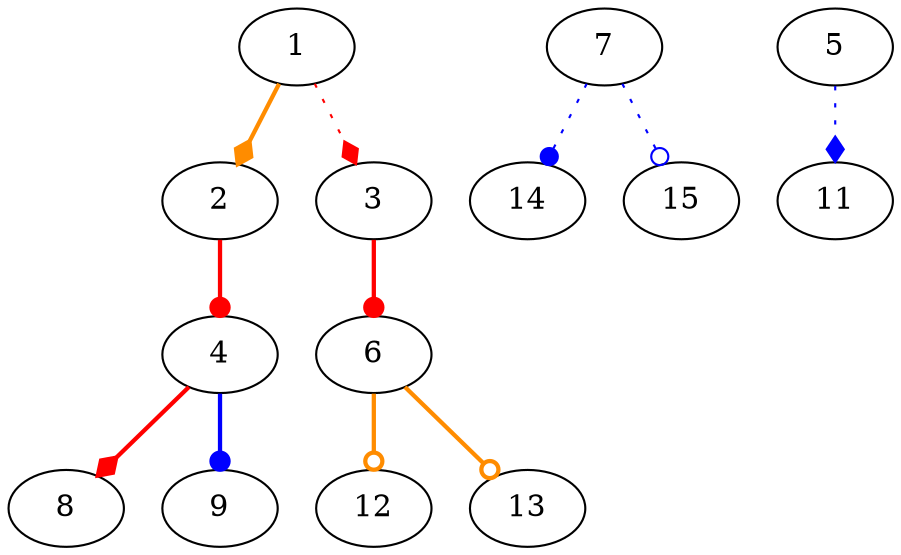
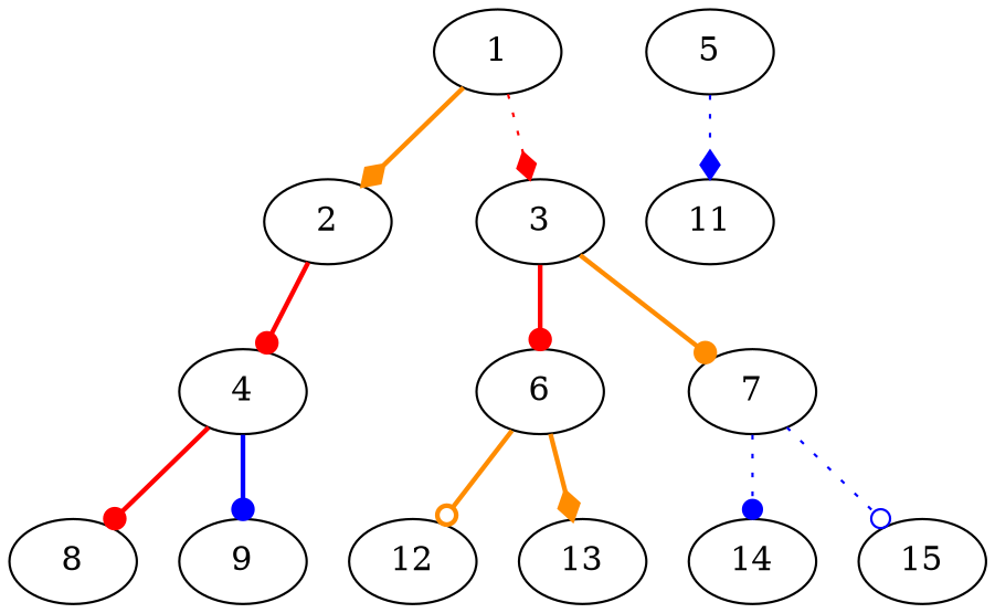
  digraph {
    edge [arrowhead=diamond color=darkorange style=bold]
    1
    2
    3
    4
    6
    7
    8
    9
    5
    11
    12
    13
    14
    15
    1 -> 2
    1 -> 3 [color=red style=dotted]
    2 -> 4 [arrowhead=dot color=red]
    3 -> 6 [arrowhead=dot color=red]
-   4 -> 8 [color=red]
+   3 -> 7 [arrowhead=dot]
+   4 -> 8 [arrowhead=dot color=red]
    4 -> 9 [arrowhead=dot color=blue]
    6 -> 12 [arrowhead=odot]
-   6 -> 13 [arrowhead=odot]
+   6 -> 13
    7 -> 14 [arrowhead=dot color=blue style=dotted]
    7 -> 15 [arrowhead=odot color=blue style=dotted]
    5 -> 11 [color=blue style=dotted]
  }
